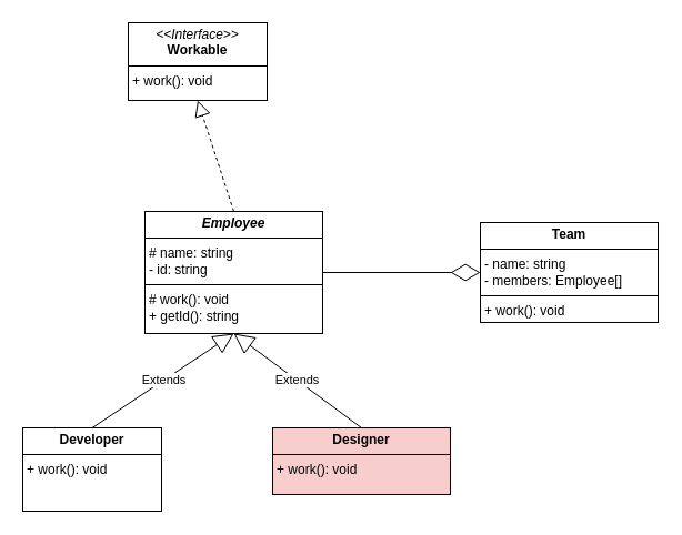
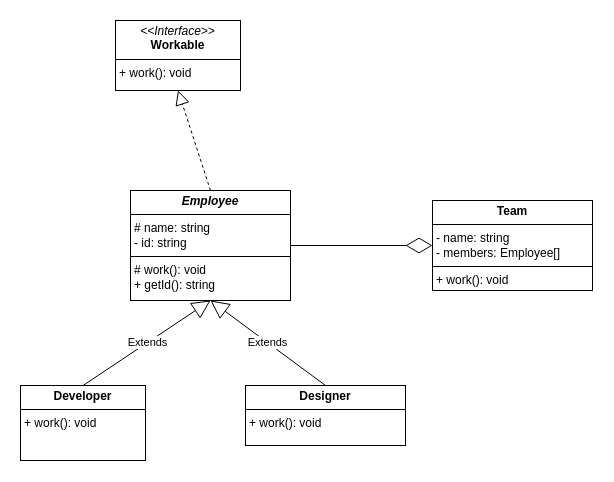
  <mxCell id="0" />
  <mxCell id="1" parent="0" />
  <mxCell id="2" value="&lt;p style=&quot;margin:0px;margin-top:4px;text-align:center;&quot;&gt;&lt;i&gt;&amp;lt;&amp;lt;Interface&amp;gt;&amp;gt;&lt;/i&gt;&lt;br&gt;&lt;b&gt;Workable&lt;/b&gt;&lt;/p&gt;&lt;hr size=&quot;1&quot; style=&quot;border-style:solid;&quot;&gt;&lt;p style=&quot;margin:0px;margin-left:4px;&quot;&gt;+ work(): void&lt;/p&gt;" style="verticalAlign=top;align=left;overflow=fill;html=1;whiteSpace=wrap;" vertex="1" parent="1"><mxGeometry x="115" y="20" width="125" height="70" as="geometry" /></mxCell>
  <mxCell id="3" value="&lt;p style=&quot;margin:0px;margin-top:4px;text-align:center;&quot;&gt;&lt;b&gt;&lt;i&gt;Employee&lt;/i&gt;&lt;/b&gt;&lt;/p&gt;&lt;hr size=&quot;1&quot; style=&quot;border-style:solid;&quot;&gt;&lt;p style=&quot;margin:0px;margin-left:4px;&quot;&gt;# name: string&lt;/p&gt;&lt;p style=&quot;margin:0px;margin-left:4px;&quot;&gt;- id: string&lt;/p&gt;&lt;hr size=&quot;1&quot; style=&quot;border-style:solid;&quot;&gt;&lt;p style=&quot;margin:0px;margin-left:4px;&quot;&gt;# work(): void&lt;/p&gt;&lt;p style=&quot;margin:0px;margin-left:4px;&quot;&gt;+ getId(): string&lt;/p&gt;" style="verticalAlign=top;align=left;overflow=fill;html=1;whiteSpace=wrap;" vertex="1" parent="1"><mxGeometry x="130" y="190" width="160" height="110" as="geometry" /></mxCell>
  <mxCell id="4" value="" style="endArrow=block;dashed=1;endFill=0;endSize=12;html=1;rounded=0;entryX=0.5;entryY=1;entryDx=0;entryDy=0;exitX=0.5;exitY=0;exitDx=0;exitDy=0;" edge="1" parent="1" source="3" target="2"><mxGeometry width="160" relative="1" as="geometry"><mxPoint x="125" y="240" as="sourcePoint" /><mxPoint x="285" y="240" as="targetPoint" /></mxGeometry></mxCell>
  <mxCell id="5" value="&lt;p style=&quot;margin:0px;margin-top:4px;text-align:center;&quot;&gt;&lt;b&gt;Developer&lt;/b&gt;&lt;/p&gt;&lt;hr size=&quot;1&quot; style=&quot;border-style:solid;&quot;&gt;&lt;p style=&quot;margin:0px;margin-left:4px;&quot;&gt;+ work(): void&lt;/p&gt;" style="verticalAlign=top;align=left;overflow=fill;html=1;whiteSpace=wrap;" vertex="1" parent="1"><mxGeometry x="20" y="385" width="125" height="75" as="geometry" /></mxCell>
  <mxCell id="6" value="Extends" style="endArrow=block;endSize=16;endFill=0;html=1;rounded=0;entryX=0.5;entryY=1;entryDx=0;entryDy=0;exitX=0.5;exitY=0;exitDx=0;exitDy=0;" edge="1" parent="1" source="5" target="3"><mxGeometry width="160" relative="1" as="geometry"><mxPoint x="235" y="265" as="sourcePoint" /><mxPoint x="395" y="265" as="targetPoint" /></mxGeometry></mxCell>
- <mxCell id="7" value="&lt;p style=&quot;margin:0px;margin-top:4px;text-align:center;&quot;&gt;&lt;b&gt;Designer&lt;/b&gt;&lt;/p&gt;&lt;hr size=&quot;1&quot; style=&quot;border-style:solid;&quot;&gt;&lt;p style=&quot;margin:0px;margin-left:4px;&quot;&gt;+ work(): void&lt;/p&gt;" style="verticalAlign=top;align=left;overflow=fill;html=1;whiteSpace=wrap;fillColor=#f8cecc;" vertex="1" parent="1"><mxGeometry x="245" y="385" width="160" height="60" as="geometry" /></mxCell>
+ <mxCell id="7" value="&lt;p style=&quot;margin:0px;margin-top:4px;text-align:center;&quot;&gt;&lt;b&gt;Designer&lt;/b&gt;&lt;/p&gt;&lt;hr size=&quot;1&quot; style=&quot;border-style:solid;&quot;&gt;&lt;p style=&quot;margin:0px;margin-left:4px;&quot;&gt;+ work(): void&lt;/p&gt;" style="verticalAlign=top;align=left;overflow=fill;html=1;whiteSpace=wrap;" vertex="1" parent="1"><mxGeometry x="245" y="385" width="160" height="60" as="geometry" /></mxCell>
  <mxCell id="8" value="Extends" style="endArrow=block;endSize=16;endFill=0;html=1;rounded=0;exitX=0.5;exitY=0;exitDx=0;exitDy=0;entryX=0.5;entryY=1;entryDx=0;entryDy=0;" edge="1" parent="1" source="7" target="3"><mxGeometry width="160" relative="1" as="geometry"><mxPoint x="235" y="265" as="sourcePoint" /><mxPoint x="395" y="265" as="targetPoint" /></mxGeometry></mxCell>
  <mxCell id="9" value="&lt;p style=&quot;margin:0px;margin-top:4px;text-align:center;&quot;&gt;&lt;b&gt;Team&lt;/b&gt;&lt;/p&gt;&lt;hr size=&quot;1&quot; style=&quot;border-style:solid;&quot;&gt;&lt;p style=&quot;margin:0px;margin-left:4px;&quot;&gt;- name: string&lt;/p&gt;&lt;p style=&quot;margin:0px;margin-left:4px;&quot;&gt;- members: Employee[]&lt;/p&gt;&lt;hr size=&quot;1&quot; style=&quot;border-style:solid;&quot;&gt;&lt;p style=&quot;margin:0px;margin-left:4px;&quot;&gt;+ work(): void&lt;/p&gt;" style="verticalAlign=top;align=left;overflow=fill;html=1;whiteSpace=wrap;" vertex="1" parent="1"><mxGeometry x="432" y="200" width="160" height="90" as="geometry" /></mxCell>
  <mxCell id="10" value="" style="endArrow=diamondThin;endFill=0;endSize=24;html=1;rounded=0;exitX=1;exitY=0.5;exitDx=0;exitDy=0;entryX=0;entryY=0.5;entryDx=0;entryDy=0;" edge="1" parent="1" source="3" target="9"><mxGeometry width="160" relative="1" as="geometry"><mxPoint x="305" y="244.62" as="sourcePoint" /><mxPoint x="465" y="244.62" as="targetPoint" /></mxGeometry></mxCell>
